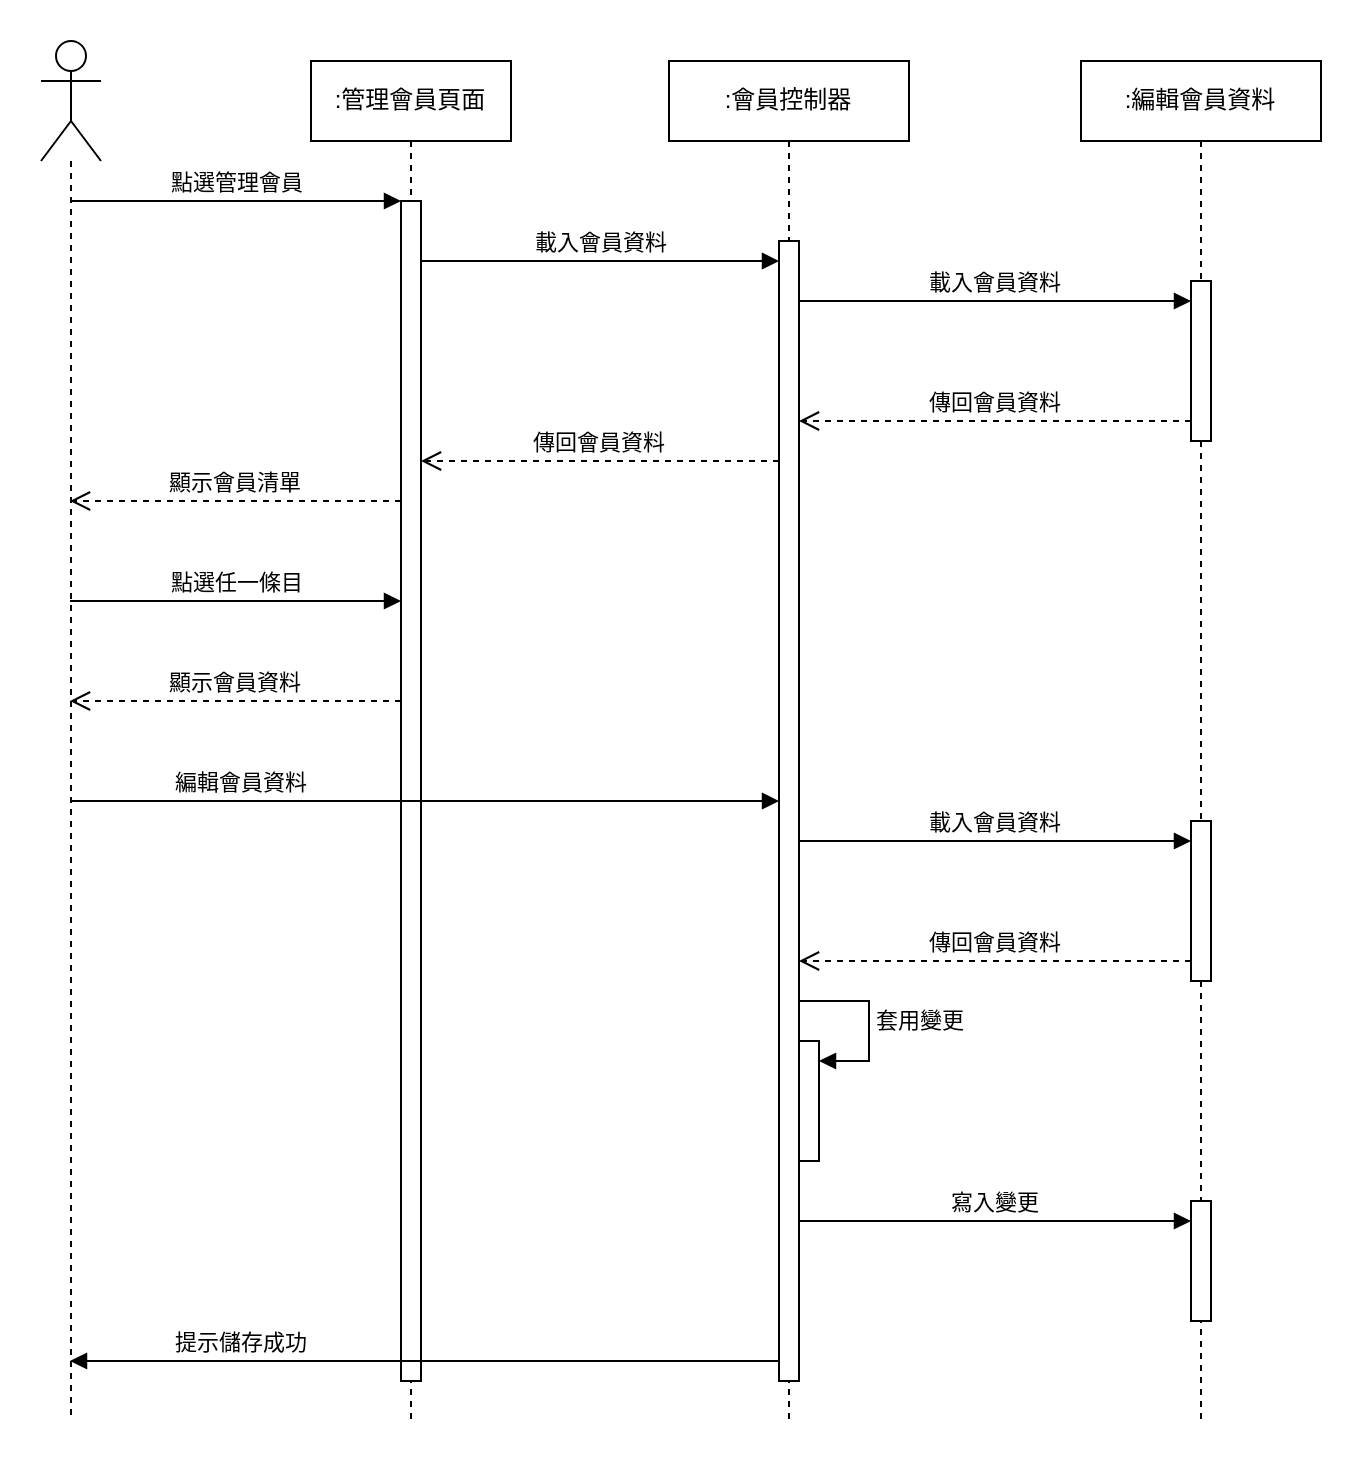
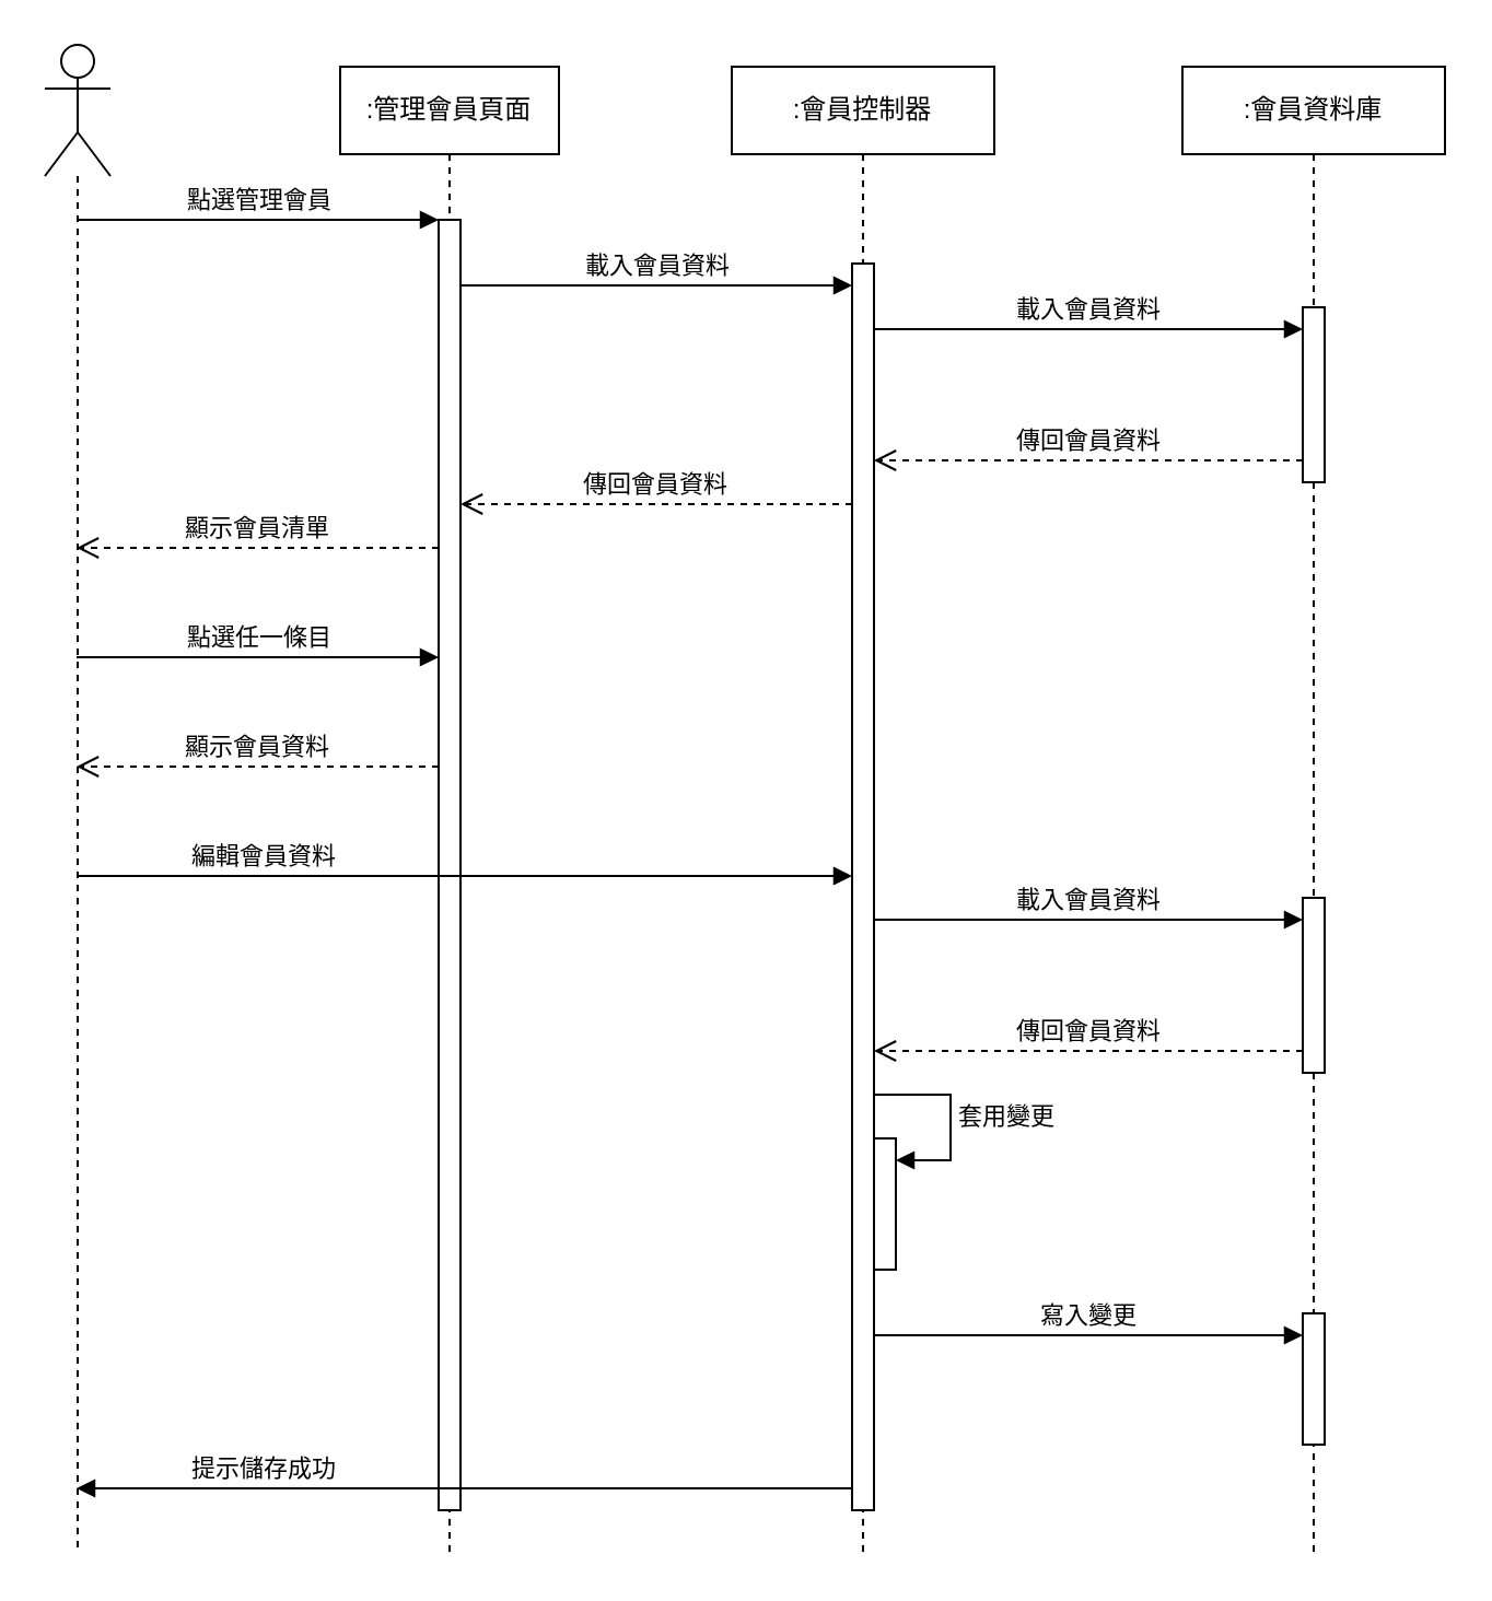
  <mxCell id="0" />
  <mxCell id="1" parent="0" />
  <mxCell id="2" value=":管理會員頁面" style="shape=umlLifeline;perimeter=lifelinePerimeter;whiteSpace=wrap;html=1;container=0;dropTarget=0;collapsible=0;recursiveResize=0;outlineConnect=0;portConstraint=eastwest;newEdgeStyle={&quot;edgeStyle&quot;:&quot;elbowEdgeStyle&quot;,&quot;elbow&quot;:&quot;vertical&quot;,&quot;curved&quot;:0,&quot;rounded&quot;:0};" parent="1" vertex="1"><mxGeometry x="155" y="30" width="100" height="680" as="geometry" /></mxCell>
  <mxCell id="3" value="" style="html=1;points=[];perimeter=orthogonalPerimeter;outlineConnect=0;targetShapes=umlLifeline;portConstraint=eastwest;newEdgeStyle={&quot;edgeStyle&quot;:&quot;elbowEdgeStyle&quot;,&quot;elbow&quot;:&quot;vertical&quot;,&quot;curved&quot;:0,&quot;rounded&quot;:0};" parent="2" vertex="1"><mxGeometry x="45" y="70" width="10" height="590" as="geometry" /></mxCell>
  <mxCell id="4" value="" style="shape=umlLifeline;perimeter=lifelinePerimeter;whiteSpace=wrap;html=1;container=1;dropTarget=0;collapsible=0;recursiveResize=0;outlineConnect=0;portConstraint=eastwest;newEdgeStyle={&quot;edgeStyle&quot;:&quot;elbowEdgeStyle&quot;,&quot;elbow&quot;:&quot;vertical&quot;,&quot;curved&quot;:0,&quot;rounded&quot;:0};participant=umlActor;size=60;" parent="1" vertex="1"><mxGeometry x="20" y="20" width="30" height="690" as="geometry" /></mxCell>
  <mxCell id="5" value="點選管理會員" style="html=1;verticalAlign=bottom;endArrow=block;edgeStyle=elbowEdgeStyle;elbow=vertical;curved=0;rounded=0;" parent="1" source="4" target="3" edge="1"><mxGeometry width="80" relative="1" as="geometry"><mxPoint x="34.81" y="109.997" as="sourcePoint" /><mxPoint x="200" y="109.997" as="targetPoint" /><Array as="points"><mxPoint x="120" y="100" /></Array></mxGeometry></mxCell>
  <mxCell id="6" value=":會員控制器" style="shape=umlLifeline;perimeter=lifelinePerimeter;whiteSpace=wrap;html=1;container=0;dropTarget=0;collapsible=0;recursiveResize=0;outlineConnect=0;portConstraint=eastwest;newEdgeStyle={&quot;edgeStyle&quot;:&quot;elbowEdgeStyle&quot;,&quot;elbow&quot;:&quot;vertical&quot;,&quot;curved&quot;:0,&quot;rounded&quot;:0};" parent="1" vertex="1"><mxGeometry x="334" y="30" width="120" height="680" as="geometry" /></mxCell>
  <mxCell id="7" value="" style="html=1;points=[];perimeter=orthogonalPerimeter;outlineConnect=0;targetShapes=umlLifeline;portConstraint=eastwest;newEdgeStyle={&quot;edgeStyle&quot;:&quot;elbowEdgeStyle&quot;,&quot;elbow&quot;:&quot;vertical&quot;,&quot;curved&quot;:0,&quot;rounded&quot;:0};" parent="6" vertex="1"><mxGeometry x="55" y="90" width="10" height="570" as="geometry" /></mxCell>
  <mxCell id="8" value="" style="html=1;points=[];perimeter=orthogonalPerimeter;outlineConnect=0;targetShapes=umlLifeline;portConstraint=eastwest;newEdgeStyle={&quot;edgeStyle&quot;:&quot;elbowEdgeStyle&quot;,&quot;elbow&quot;:&quot;vertical&quot;,&quot;curved&quot;:0,&quot;rounded&quot;:0};" parent="6" vertex="1"><mxGeometry x="65" y="490" width="10" height="60" as="geometry" /></mxCell>
  <mxCell id="9" value="套用變更" style="html=1;align=left;spacingLeft=2;endArrow=block;rounded=0;edgeStyle=orthogonalEdgeStyle;curved=0;rounded=0;" parent="6" source="7" target="8" edge="1"><mxGeometry relative="1" as="geometry"><mxPoint x="65" y="470" as="sourcePoint" /><Array as="points"><mxPoint x="100" y="470" /><mxPoint x="100" y="500" /></Array></mxGeometry></mxCell>
  <mxCell id="10" value="載入會員資料" style="html=1;verticalAlign=bottom;endArrow=block;edgeStyle=elbowEdgeStyle;elbow=vertical;curved=0;rounded=0;" parent="1" source="3" target="7" edge="1"><mxGeometry width="80" relative="1" as="geometry"><mxPoint x="210" y="129.997" as="sourcePoint" /><mxPoint x="393" y="130.14" as="targetPoint" /><Array as="points"><mxPoint x="303" y="130" /></Array></mxGeometry></mxCell>
  <mxCell id="11" value="傳回會員資料" style="html=1;verticalAlign=bottom;endArrow=open;dashed=1;endSize=8;edgeStyle=elbowEdgeStyle;elbow=horizontal;curved=0;rounded=0;" parent="1" source="7" target="3" edge="1"><mxGeometry relative="1" as="geometry"><mxPoint x="210" y="210" as="targetPoint" /><Array as="points"><mxPoint x="305" y="230" /></Array><mxPoint x="400" y="210" as="sourcePoint" /></mxGeometry></mxCell>
  <mxCell id="12" value="點選任一條目" style="html=1;verticalAlign=bottom;endArrow=block;edgeStyle=elbowEdgeStyle;elbow=vertical;curved=0;rounded=0;" parent="1" source="4" target="3" edge="1"><mxGeometry width="80" relative="1" as="geometry"><mxPoint x="34.667" y="290" as="sourcePoint" /><mxPoint x="200" y="290" as="targetPoint" /><Array as="points"><mxPoint x="130" y="300" /></Array></mxGeometry></mxCell>
  <mxCell id="13" value="編輯會員資料" style="html=1;verticalAlign=bottom;endArrow=block;edgeStyle=elbowEdgeStyle;elbow=vertical;curved=0;rounded=0;" parent="1" source="4" target="7" edge="1"><mxGeometry x="-0.518" width="80" relative="1" as="geometry"><mxPoint x="34.667" y="494" as="sourcePoint" /><mxPoint x="200" y="494" as="targetPoint" /><Array as="points"><mxPoint x="140" y="400" /></Array><mxPoint as="offset" /></mxGeometry></mxCell>
  <mxCell id="14" value="顯示會員清單" style="html=1;verticalAlign=bottom;endArrow=open;dashed=1;endSize=8;edgeStyle=elbowEdgeStyle;elbow=vertical;curved=0;rounded=0;" parent="1" source="3" target="4" edge="1"><mxGeometry relative="1" as="geometry"><mxPoint x="220" y="220" as="targetPoint" /><Array as="points"><mxPoint x="120" y="250" /></Array><mxPoint x="399" y="220" as="sourcePoint" /></mxGeometry></mxCell>
- <mxCell id="15" value=":編輯會員資料" style="shape=umlLifeline;perimeter=lifelinePerimeter;whiteSpace=wrap;html=1;container=0;dropTarget=0;collapsible=0;recursiveResize=0;outlineConnect=0;portConstraint=eastwest;newEdgeStyle={&quot;edgeStyle&quot;:&quot;elbowEdgeStyle&quot;,&quot;elbow&quot;:&quot;vertical&quot;,&quot;curved&quot;:0,&quot;rounded&quot;:0};" vertex="1" parent="1"><mxGeometry x="540" y="30" width="120" height="680" as="geometry" /></mxCell>
+ <mxCell id="15" value=":會員資料庫" style="shape=umlLifeline;perimeter=lifelinePerimeter;whiteSpace=wrap;html=1;container=0;dropTarget=0;collapsible=0;recursiveResize=0;outlineConnect=0;portConstraint=eastwest;newEdgeStyle={&quot;edgeStyle&quot;:&quot;elbowEdgeStyle&quot;,&quot;elbow&quot;:&quot;vertical&quot;,&quot;curved&quot;:0,&quot;rounded&quot;:0};" vertex="1" parent="1"><mxGeometry x="540" y="30" width="120" height="680" as="geometry" /></mxCell>
  <mxCell id="16" value="" style="html=1;points=[];perimeter=orthogonalPerimeter;outlineConnect=0;targetShapes=umlLifeline;portConstraint=eastwest;newEdgeStyle={&quot;edgeStyle&quot;:&quot;elbowEdgeStyle&quot;,&quot;elbow&quot;:&quot;vertical&quot;,&quot;curved&quot;:0,&quot;rounded&quot;:0};" vertex="1" parent="15"><mxGeometry x="55" y="110" width="10" height="80" as="geometry" /></mxCell>
  <mxCell id="17" value="" style="html=1;points=[];perimeter=orthogonalPerimeter;outlineConnect=0;targetShapes=umlLifeline;portConstraint=eastwest;newEdgeStyle={&quot;edgeStyle&quot;:&quot;elbowEdgeStyle&quot;,&quot;elbow&quot;:&quot;vertical&quot;,&quot;curved&quot;:0,&quot;rounded&quot;:0};" vertex="1" parent="15"><mxGeometry x="55" y="380" width="10" height="80" as="geometry" /></mxCell>
  <mxCell id="18" value="" style="html=1;points=[];perimeter=orthogonalPerimeter;outlineConnect=0;targetShapes=umlLifeline;portConstraint=eastwest;newEdgeStyle={&quot;edgeStyle&quot;:&quot;elbowEdgeStyle&quot;,&quot;elbow&quot;:&quot;vertical&quot;,&quot;curved&quot;:0,&quot;rounded&quot;:0};" vertex="1" parent="15"><mxGeometry x="55" y="570" width="10" height="60" as="geometry" /></mxCell>
  <mxCell id="19" value="載入會員資料" style="html=1;verticalAlign=bottom;endArrow=block;edgeStyle=elbowEdgeStyle;elbow=vertical;curved=0;rounded=0;" edge="1" parent="1" source="7" target="16"><mxGeometry width="80" relative="1" as="geometry"><mxPoint x="400" y="150" as="sourcePoint" /><mxPoint x="579" y="150" as="targetPoint" /><Array as="points"><mxPoint x="493" y="150" /></Array></mxGeometry></mxCell>
  <mxCell id="20" value="傳回會員資料" style="html=1;verticalAlign=bottom;endArrow=open;dashed=1;endSize=8;edgeStyle=elbowEdgeStyle;elbow=vertical;curved=0;rounded=0;" edge="1" parent="1" source="16" target="7"><mxGeometry relative="1" as="geometry"><mxPoint x="410" y="210" as="targetPoint" /><Array as="points"><mxPoint x="505" y="210" /></Array><mxPoint x="589" y="210" as="sourcePoint" /></mxGeometry></mxCell>
  <mxCell id="21" value="顯示會員資料" style="html=1;verticalAlign=bottom;endArrow=open;dashed=1;endSize=8;edgeStyle=elbowEdgeStyle;elbow=vertical;curved=0;rounded=0;" edge="1" parent="1" source="3" target="4"><mxGeometry relative="1" as="geometry"><mxPoint x="30" y="340" as="targetPoint" /><Array as="points"><mxPoint x="115" y="350" /></Array><mxPoint x="195" y="340" as="sourcePoint" /></mxGeometry></mxCell>
  <mxCell id="22" value="載入會員資料" style="html=1;verticalAlign=bottom;endArrow=block;edgeStyle=elbowEdgeStyle;elbow=vertical;curved=0;rounded=0;" edge="1" parent="1" source="7" target="17"><mxGeometry width="80" relative="1" as="geometry"><mxPoint x="410" y="460.24" as="sourcePoint" /><mxPoint x="605" y="460" as="targetPoint" /><Array as="points"><mxPoint x="490" y="420" /></Array></mxGeometry></mxCell>
  <mxCell id="23" value="傳回會員資料" style="html=1;verticalAlign=bottom;endArrow=open;dashed=1;endSize=8;edgeStyle=elbowEdgeStyle;elbow=vertical;curved=0;rounded=0;" edge="1" parent="1" source="17" target="7"><mxGeometry relative="1" as="geometry"><mxPoint x="400" y="480" as="targetPoint" /><Array as="points"><mxPoint x="506" y="480" /></Array><mxPoint x="596" y="480" as="sourcePoint" /></mxGeometry></mxCell>
  <mxCell id="24" value="寫入變更" style="html=1;verticalAlign=bottom;endArrow=block;edgeStyle=elbowEdgeStyle;elbow=vertical;curved=0;rounded=0;" edge="1" parent="1" source="7" target="18"><mxGeometry width="80" relative="1" as="geometry"><mxPoint x="394" y="620" as="sourcePoint" /><mxPoint x="590" y="620" as="targetPoint" /><Array as="points"><mxPoint x="480" y="610" /></Array></mxGeometry></mxCell>
  <mxCell id="25" value="提示儲存成功" style="html=1;verticalAlign=bottom;endArrow=block;edgeStyle=elbowEdgeStyle;elbow=vertical;curved=0;rounded=0;" edge="1" parent="1" source="7" target="4"><mxGeometry x="0.518" width="80" relative="1" as="geometry"><mxPoint x="40" y="660" as="sourcePoint" /><mxPoint x="394" y="660" as="targetPoint" /><Array as="points"><mxPoint x="230" y="680" /></Array><mxPoint as="offset" /></mxGeometry></mxCell>
